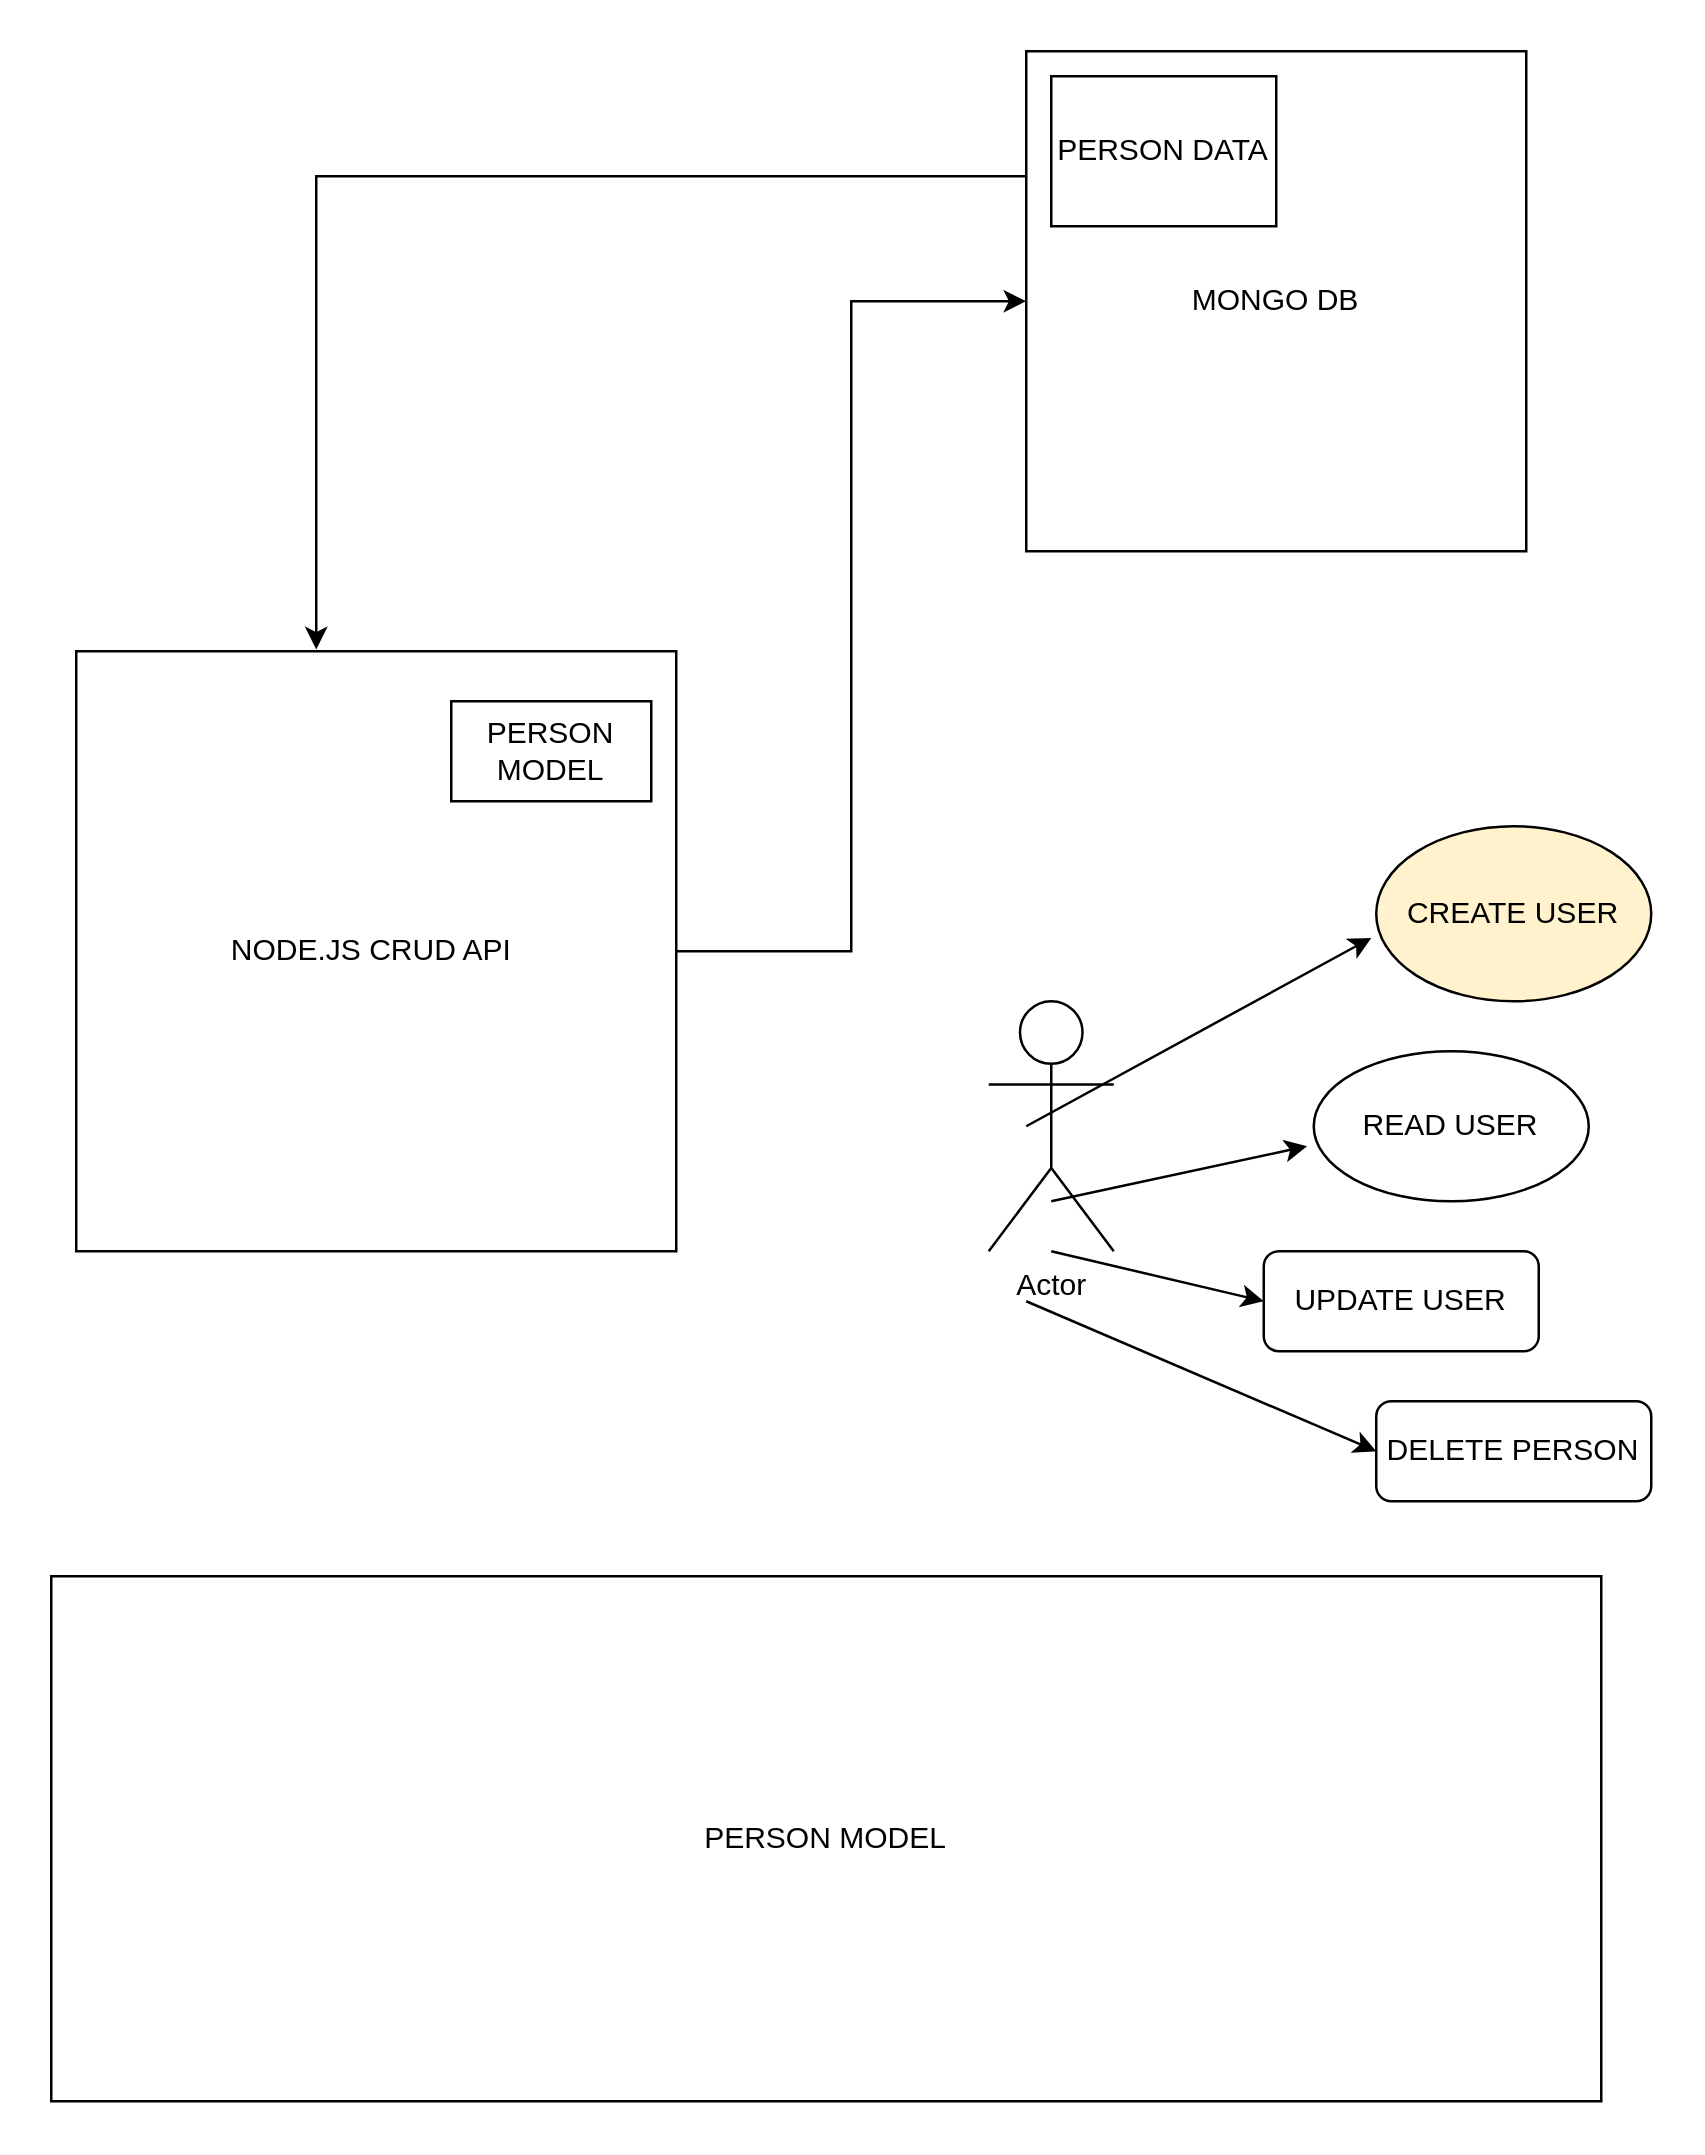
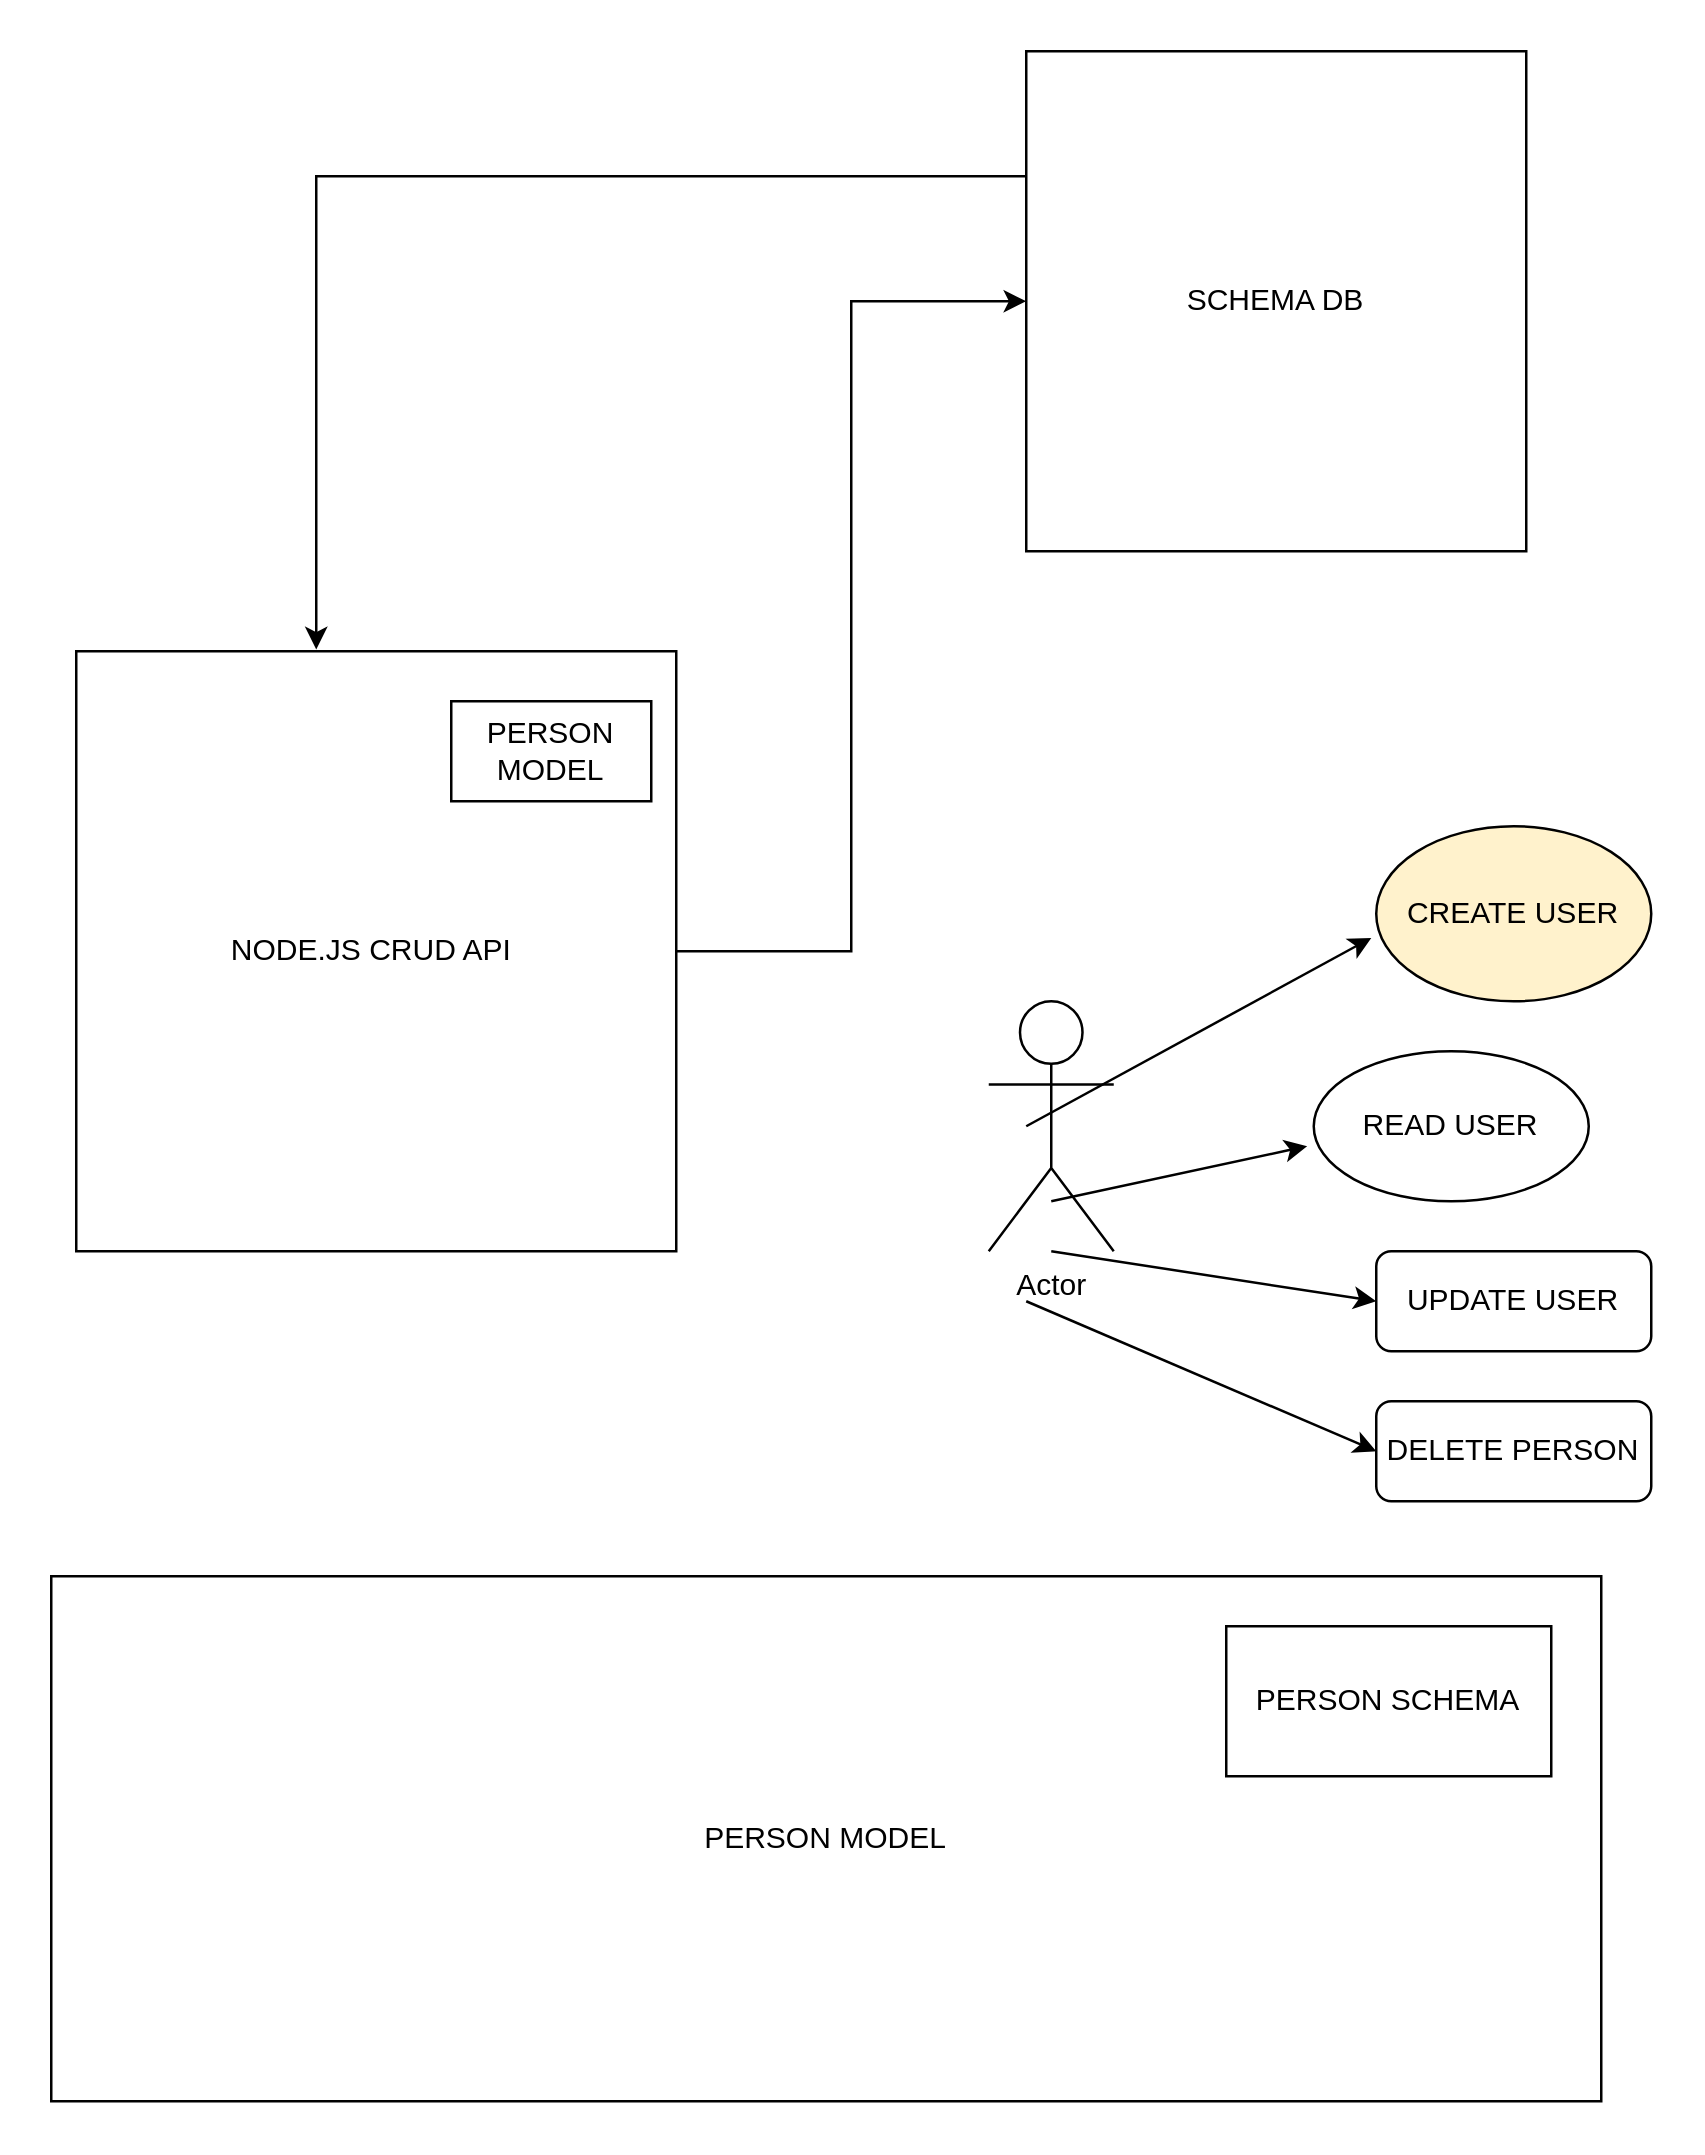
  <mxCell id="0" />
  <mxCell id="1" parent="0" />
  <mxCell id="2" style="edgeStyle=orthogonalEdgeStyle;rounded=0;orthogonalLoop=1;jettySize=auto;html=1;entryX=0;entryY=0.5;entryDx=0;entryDy=0;" edge="1" parent="1" source="3" target="5"><mxGeometry relative="1" as="geometry" /></mxCell>
  <mxCell id="3" value="NODE.JS CRUD API&amp;nbsp;" style="whiteSpace=wrap;html=1;aspect=fixed;" vertex="1" parent="1"><mxGeometry x="30" y="260" width="240" height="240" as="geometry" /></mxCell>
  <mxCell id="4" style="edgeStyle=orthogonalEdgeStyle;rounded=0;orthogonalLoop=1;jettySize=auto;html=1;exitX=0;exitY=0.25;exitDx=0;exitDy=0;entryX=0.4;entryY=-0.003;entryDx=0;entryDy=0;entryPerimeter=0;" edge="1" parent="1" source="5" target="3"><mxGeometry relative="1" as="geometry" /></mxCell>
- <mxCell id="5" value="MONGO DB" style="whiteSpace=wrap;html=1;aspect=fixed;" vertex="1" parent="1"><mxGeometry x="410" y="20" width="200" height="200" as="geometry" /></mxCell>
+ <mxCell id="5" value="SCHEMA DB" style="whiteSpace=wrap;html=1;aspect=fixed;" vertex="1" parent="1"><mxGeometry x="410" y="20" width="200" height="200" as="geometry" /></mxCell>
  <mxCell id="6" value="PERSON MODEL" style="rounded=0;whiteSpace=wrap;html=1;" vertex="1" parent="1"><mxGeometry x="180" y="280" width="80" height="40" as="geometry" /></mxCell>
- <mxCell id="7" value="PERSON DATA" style="rounded=0;whiteSpace=wrap;html=1;" vertex="1" parent="1"><mxGeometry x="420" y="30" width="90" height="60" as="geometry" /></mxCell>
  <mxCell id="8" value="PERSON MODEL" style="rounded=0;whiteSpace=wrap;html=1;" vertex="1" parent="1"><mxGeometry x="20" y="630" width="620" height="210" as="geometry" /></mxCell>
+ <mxCell id="9" value="PERSON SCHEMA" style="rounded=0;whiteSpace=wrap;html=1;" vertex="1" parent="1"><mxGeometry x="490" y="650" width="130" height="60" as="geometry" /></mxCell>
  <mxCell id="10" value="Actor" style="shape=umlActor;verticalLabelPosition=bottom;verticalAlign=top;html=1;outlineConnect=0;" vertex="1" parent="1"><mxGeometry x="395" y="400" width="50" height="100" as="geometry" /></mxCell>
  <mxCell id="11" value="CREATE USER" style="ellipse;whiteSpace=wrap;html=1;fillColor=#fff2cc;" vertex="1" parent="1"><mxGeometry x="550" y="330" width="110" height="70" as="geometry" /></mxCell>
  <mxCell id="12" value="" style="endArrow=classic;html=1;rounded=0;entryX=-0.018;entryY=0.638;entryDx=0;entryDy=0;entryPerimeter=0;" edge="1" parent="1" target="11"><mxGeometry width="50" height="50" relative="1" as="geometry"><mxPoint x="410" y="450" as="sourcePoint" /><mxPoint x="540" y="390" as="targetPoint" /></mxGeometry></mxCell>
  <mxCell id="13" value="READ USER" style="ellipse;whiteSpace=wrap;html=1;" vertex="1" parent="1"><mxGeometry x="525" y="420" width="110" height="60" as="geometry" /></mxCell>
- <mxCell id="14" value="UPDATE USER" style="rounded=1;whiteSpace=wrap;html=1;" vertex="1" parent="1"><mxGeometry x="505" y="500" width="110" height="40" as="geometry" /></mxCell>
+ <mxCell id="14" value="UPDATE USER" style="rounded=1;whiteSpace=wrap;html=1;" vertex="1" parent="1"><mxGeometry x="550" y="500" width="110" height="40" as="geometry" /></mxCell>
  <mxCell id="15" value="DELETE PERSON" style="rounded=1;whiteSpace=wrap;html=1;" vertex="1" parent="1"><mxGeometry x="550" y="560" width="110" height="40" as="geometry" /></mxCell>
  <mxCell id="16" value="" style="endArrow=classic;html=1;rounded=0;entryX=-0.024;entryY=0.633;entryDx=0;entryDy=0;entryPerimeter=0;" edge="1" parent="1" target="13"><mxGeometry width="50" height="50" relative="1" as="geometry"><mxPoint x="420" y="480" as="sourcePoint" /><mxPoint x="460" y="470" as="targetPoint" /></mxGeometry></mxCell>
  <mxCell id="17" value="" style="endArrow=classic;html=1;rounded=0;entryX=0;entryY=0.5;entryDx=0;entryDy=0;" edge="1" parent="1" target="14"><mxGeometry width="50" height="50" relative="1" as="geometry"><mxPoint x="420" y="500" as="sourcePoint" /><mxPoint x="460" y="470" as="targetPoint" /></mxGeometry></mxCell>
  <mxCell id="18" value="" style="endArrow=classic;html=1;rounded=0;entryX=0;entryY=0.5;entryDx=0;entryDy=0;" edge="1" parent="1" target="15"><mxGeometry width="50" height="50" relative="1" as="geometry"><mxPoint x="410" y="520" as="sourcePoint" /><mxPoint x="460" y="470" as="targetPoint" /></mxGeometry></mxCell>
